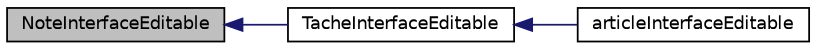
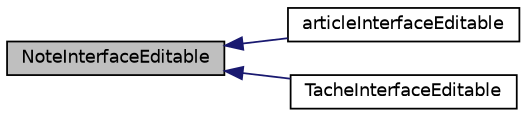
  digraph {
    rankdir=LR
    node [color=black fillcolor=white fontname=Helvetica fontsize=10 shape=record style=filled]
    edge [color=midnightblue dir=back fontname=Helvetica fontsize=10 labelfontname=Helvetica labelfontsize=10 style=solid]
    n1 [fillcolor=grey75 fontcolor=black height=0.2 label=NoteInterfaceEditable width=0.4]
    n2 [height=0.2 label=articleInterfaceEditable width=0.4]
    n3 [height=0.2 label=TacheInterfaceEditable width=0.4]
-   n3 -> n2
+   n1 -> n2
    n1 -> n3
  }
